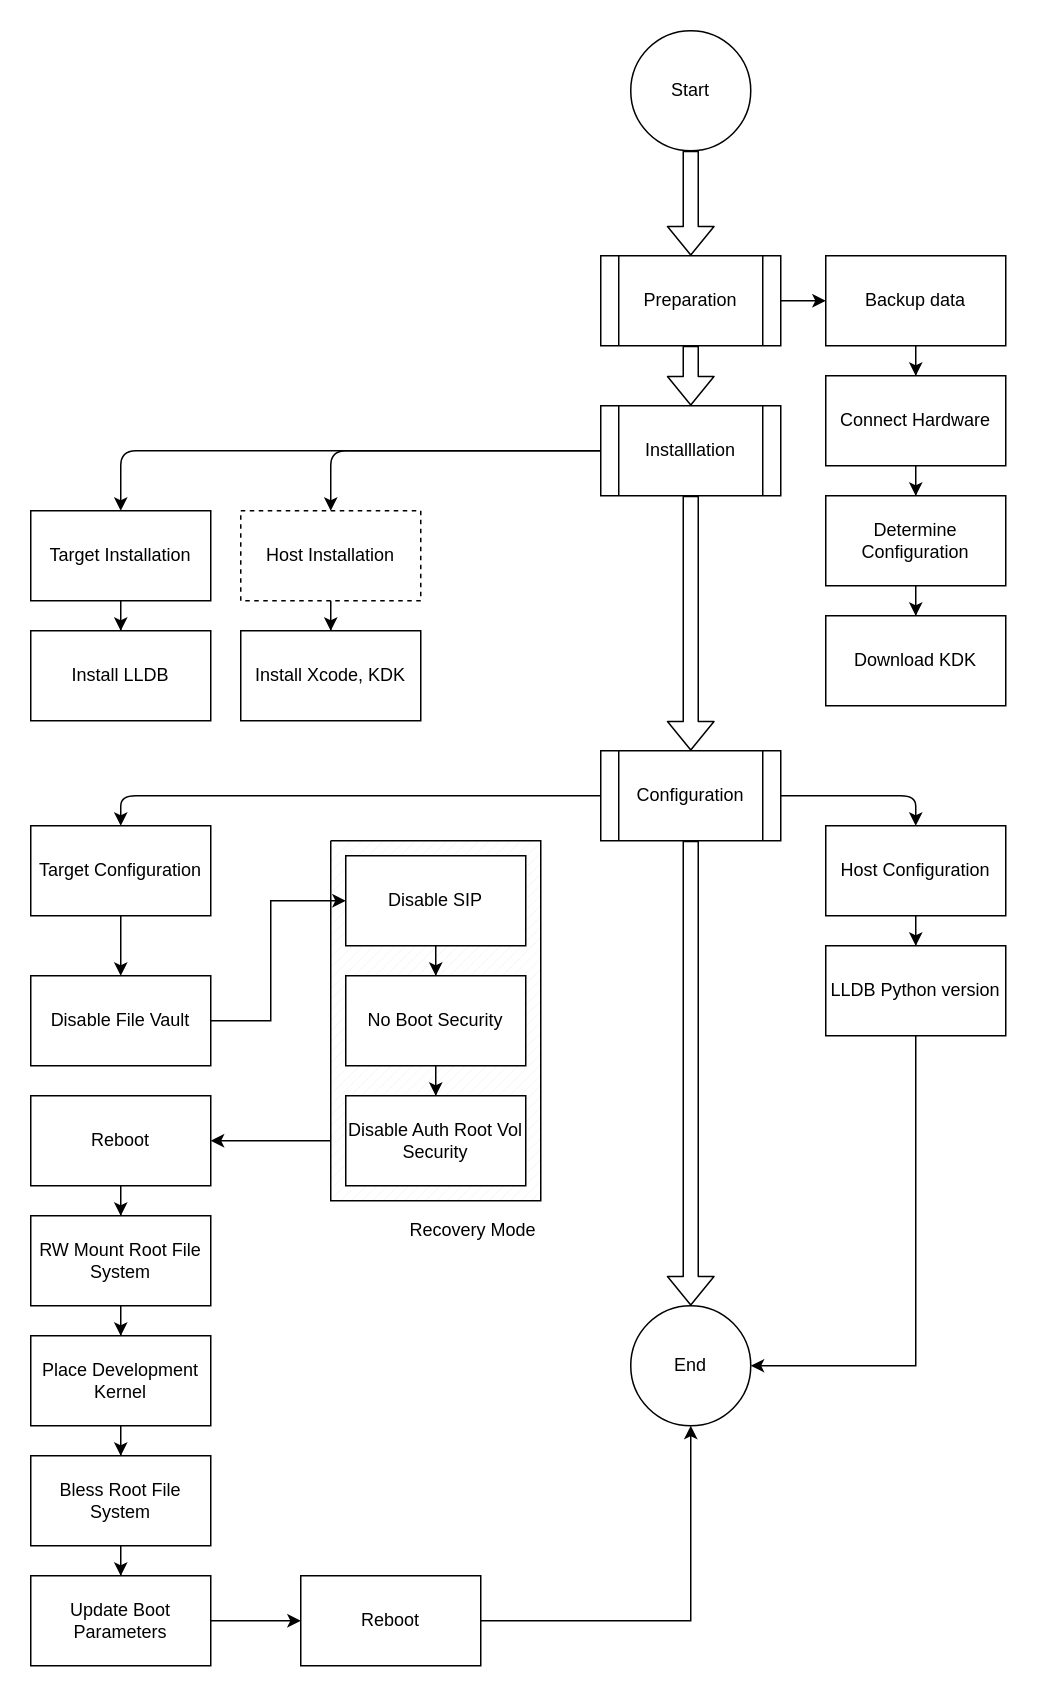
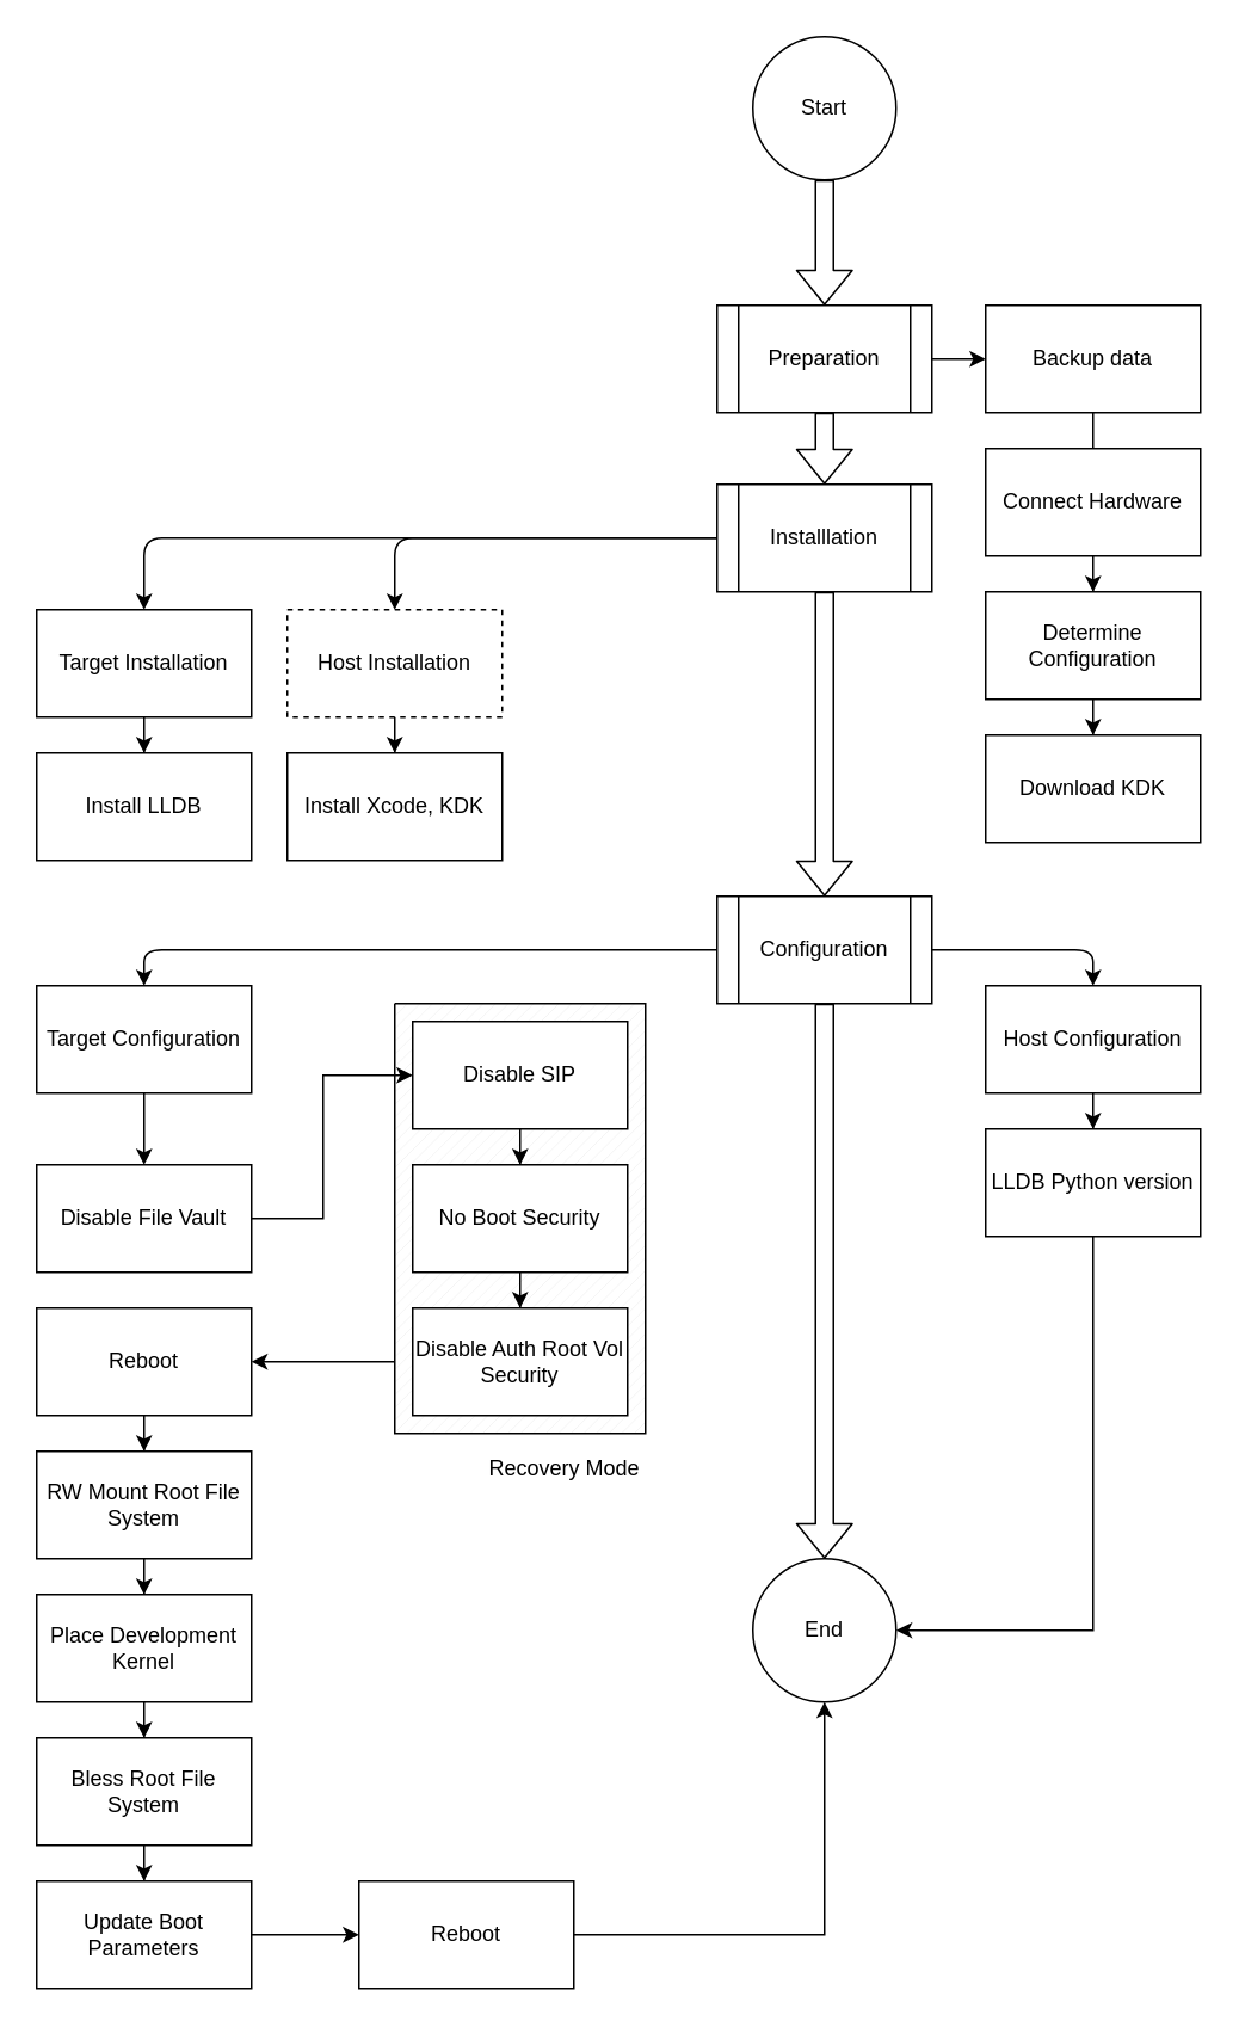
  <mxCell id="0" />
  <mxCell id="1" parent="0" />
  <mxCell id="2" value="" style="group" vertex="1" connectable="0" parent="1"><mxGeometry x="20" y="20" width="650" height="1090" as="geometry" /></mxCell>
  <mxCell id="3" value="RW Mount Root File System" style="rounded=0;whiteSpace=wrap;html=1;" parent="2" vertex="1"><mxGeometry y="790" width="120" height="60" as="geometry" /></mxCell>
  <mxCell id="4" value="Place Development Kernel" style="rounded=0;whiteSpace=wrap;html=1;" parent="2" vertex="1"><mxGeometry y="870" width="120" height="60" as="geometry" /></mxCell>
  <mxCell id="5" value="" style="edgeStyle=orthogonalEdgeStyle;rounded=0;orthogonalLoop=1;jettySize=auto;html=1;" parent="2" source="3" target="4" edge="1"><mxGeometry as="geometry" /></mxCell>
  <mxCell id="6" value="Bless Root File System" style="rounded=0;whiteSpace=wrap;html=1;" parent="2" vertex="1"><mxGeometry y="950" width="120" height="60" as="geometry" /></mxCell>
  <mxCell id="7" value="" style="edgeStyle=orthogonalEdgeStyle;rounded=0;orthogonalLoop=1;jettySize=auto;html=1;" parent="2" source="4" target="6" edge="1"><mxGeometry as="geometry" /></mxCell>
  <mxCell id="8" value="Update Boot Parameters" style="rounded=0;whiteSpace=wrap;html=1;" parent="2" vertex="1"><mxGeometry y="1030" width="120" height="60" as="geometry" /></mxCell>
  <mxCell id="9" value="" style="edgeStyle=orthogonalEdgeStyle;rounded=0;orthogonalLoop=1;jettySize=auto;html=1;" parent="2" source="6" target="8" edge="1"><mxGeometry as="geometry" /></mxCell>
  <mxCell id="10" value="Preparation" style="shape=process;whiteSpace=wrap;html=1;backgroundOutline=1;" parent="2" vertex="1"><mxGeometry x="380" y="150" width="120" height="60" as="geometry" /></mxCell>
  <mxCell id="11" value="Installlation" style="shape=process;whiteSpace=wrap;html=1;backgroundOutline=1;" parent="2" vertex="1"><mxGeometry x="380" y="250" width="120" height="60" as="geometry" /></mxCell>
  <mxCell id="12" value="" style="shape=flexArrow;endArrow=classic;html=1;exitX=0.5;exitY=1;exitDx=0;exitDy=0;entryX=0.5;entryY=0;entryDx=0;entryDy=0;" parent="2" source="10" target="11" edge="1"><mxGeometry width="50" height="50" as="geometry"><mxPoint x="410" y="550" as="sourcePoint" /><mxPoint x="460" y="500" as="targetPoint" /></mxGeometry></mxCell>
  <mxCell id="13" value="Target Installation" style="rounded=0;whiteSpace=wrap;html=1;" parent="2" vertex="1"><mxGeometry y="320" width="120" height="60" as="geometry" /></mxCell>
  <mxCell id="14" value="Host Installation" style="rounded=0;whiteSpace=wrap;html=1;dashed=1;" parent="2" vertex="1"><mxGeometry x="140" y="320" width="120" height="60" as="geometry" /></mxCell>
  <mxCell id="15" value="Install LLDB" style="rounded=0;whiteSpace=wrap;html=1;" parent="2" vertex="1"><mxGeometry y="400" width="120" height="60" as="geometry" /></mxCell>
  <mxCell id="16" value="" style="edgeStyle=orthogonalEdgeStyle;rounded=0;orthogonalLoop=1;jettySize=auto;html=1;" parent="2" source="13" target="15" edge="1"><mxGeometry as="geometry" /></mxCell>
  <mxCell id="17" value="Install Xcode, KDK" style="rounded=0;whiteSpace=wrap;html=1;" parent="2" vertex="1"><mxGeometry x="140" y="400" width="120" height="60" as="geometry" /></mxCell>
  <mxCell id="18" value="" style="edgeStyle=orthogonalEdgeStyle;rounded=0;orthogonalLoop=1;jettySize=auto;html=1;" parent="2" source="14" target="17" edge="1"><mxGeometry as="geometry" /></mxCell>
  <mxCell id="19" value="Start" style="ellipse;whiteSpace=wrap;html=1;aspect=fixed;" parent="2" vertex="1"><mxGeometry x="400" width="80" height="80" as="geometry" /></mxCell>
  <mxCell id="20" value="" style="shape=flexArrow;endArrow=classic;html=1;entryX=0.5;entryY=0;entryDx=0;entryDy=0;" parent="2" source="19" target="10" edge="1"><mxGeometry width="50" height="50" as="geometry"><mxPoint x="410" y="550" as="sourcePoint" /><mxPoint x="460" y="500" as="targetPoint" /></mxGeometry></mxCell>
  <mxCell id="21" value="" style="endArrow=classic;html=1;entryX=0.5;entryY=0;entryDx=0;entryDy=0;exitX=0;exitY=0.5;exitDx=0;exitDy=0;" parent="2" source="11" target="14" edge="1"><mxGeometry width="50" height="50" as="geometry"><mxPoint x="410" y="500" as="sourcePoint" /><mxPoint x="460" y="450" as="targetPoint" /><Array as="points"><mxPoint x="200" y="280" /><mxPoint x="200" y="320" /></Array></mxGeometry></mxCell>
  <mxCell id="22" value="Configuration" style="shape=process;whiteSpace=wrap;html=1;backgroundOutline=1;" parent="2" vertex="1"><mxGeometry x="380" y="480" width="120" height="60" as="geometry" /></mxCell>
  <mxCell id="23" value="" style="shape=flexArrow;endArrow=classic;html=1;exitX=0.5;exitY=1;exitDx=0;exitDy=0;entryX=0.5;entryY=0;entryDx=0;entryDy=0;" parent="2" source="11" target="22" edge="1"><mxGeometry width="50" height="50" as="geometry"><mxPoint x="410" y="500" as="sourcePoint" /><mxPoint x="460" y="450" as="targetPoint" /></mxGeometry></mxCell>
  <mxCell id="24" value="Target Configuration" style="rounded=0;whiteSpace=wrap;html=1;" parent="2" vertex="1"><mxGeometry y="530" width="120" height="60" as="geometry" /></mxCell>
  <mxCell id="25" value="Host Configuration" style="rounded=0;whiteSpace=wrap;html=1;" parent="2" vertex="1"><mxGeometry x="530" y="530" width="120" height="60" as="geometry" /></mxCell>
  <mxCell id="26" value="" style="endArrow=classic;html=1;exitX=0;exitY=0.5;exitDx=0;exitDy=0;entryX=0.5;entryY=0;entryDx=0;entryDy=0;" parent="2" source="22" target="24" edge="1"><mxGeometry width="50" height="50" as="geometry"><mxPoint x="267" y="605" as="sourcePoint" /><mxPoint x="40.04" y="652" as="targetPoint" /><Array as="points"><mxPoint x="60" y="510" /></Array></mxGeometry></mxCell>
  <mxCell id="27" value="" style="endArrow=classic;html=1;entryX=0.5;entryY=0;entryDx=0;entryDy=0;exitX=1;exitY=0.5;exitDx=0;exitDy=0;" parent="2" source="22" target="25" edge="1"><mxGeometry width="50" height="50" as="geometry"><mxPoint x="460" y="605" as="sourcePoint" /><mxPoint x="200" y="655" as="targetPoint" /><Array as="points"><mxPoint x="590" y="510" /></Array></mxGeometry></mxCell>
  <mxCell id="28" value="LLDB Python version" style="rounded=0;whiteSpace=wrap;html=1;" parent="2" vertex="1"><mxGeometry x="530" y="610" width="120" height="60" as="geometry" /></mxCell>
  <mxCell id="29" value="" style="edgeStyle=orthogonalEdgeStyle;rounded=0;orthogonalLoop=1;jettySize=auto;html=1;" parent="2" source="25" target="28" edge="1"><mxGeometry as="geometry" /></mxCell>
  <mxCell id="30" value="Backup data" style="rounded=0;whiteSpace=wrap;html=1;" parent="2" vertex="1"><mxGeometry x="530" y="150" width="120" height="60" as="geometry" /></mxCell>
  <mxCell id="31" style="edgeStyle=orthogonalEdgeStyle;rounded=0;orthogonalLoop=1;jettySize=auto;html=1;" parent="2" source="10" target="30" edge="1"><mxGeometry as="geometry" /></mxCell>
  <mxCell id="32" value="Connect Hardware" style="rounded=0;whiteSpace=wrap;html=1;" parent="2" vertex="1"><mxGeometry x="530" y="230" width="120" height="60" as="geometry" /></mxCell>
- <mxCell id="33" value="" style="edgeStyle=orthogonalEdgeStyle;rounded=0;orthogonalLoop=1;jettySize=auto;html=1;" parent="2" source="30" target="32" edge="1"><mxGeometry x="370" y="150" as="geometry" /></mxCell>
+ <mxCell id="33" value="" style="edgeStyle=orthogonalEdgeStyle;rounded=0;orthogonalLoop=1;jettySize=auto;html=1;endArrow=none;" parent="2" source="30" target="32" edge="1"><mxGeometry x="370" y="150" as="geometry" /></mxCell>
  <mxCell id="34" value="Determine Configuration" style="rounded=0;whiteSpace=wrap;html=1;" parent="2" vertex="1"><mxGeometry x="530" y="310" width="120" height="60" as="geometry" /></mxCell>
  <mxCell id="35" value="" style="edgeStyle=orthogonalEdgeStyle;rounded=0;orthogonalLoop=1;jettySize=auto;html=1;" parent="2" source="32" target="34" edge="1"><mxGeometry x="370" y="150" as="geometry" /></mxCell>
  <mxCell id="36" value="Download KDK" style="rounded=0;whiteSpace=wrap;html=1;" parent="2" vertex="1"><mxGeometry x="530" y="390" width="120" height="60" as="geometry" /></mxCell>
  <mxCell id="37" value="" style="edgeStyle=orthogonalEdgeStyle;rounded=0;orthogonalLoop=1;jettySize=auto;html=1;" parent="2" source="34" target="36" edge="1"><mxGeometry x="370" y="150" as="geometry" /></mxCell>
  <mxCell id="38" value="" style="endArrow=classic;html=1;entryX=0.5;entryY=0;entryDx=0;entryDy=0;exitX=0;exitY=0.5;exitDx=0;exitDy=0;" parent="2" source="11" target="13" edge="1"><mxGeometry width="50" height="50" as="geometry"><mxPoint x="350" y="480" as="sourcePoint" /><mxPoint x="400" y="430" as="targetPoint" /><Array as="points"><mxPoint x="60" y="280" /></Array></mxGeometry></mxCell>
  <mxCell id="39" value="Reboot" style="rounded=0;whiteSpace=wrap;html=1;" parent="2" vertex="1"><mxGeometry x="180" y="1030" width="120" height="60" as="geometry" /></mxCell>
  <mxCell id="40" value="" style="edgeStyle=orthogonalEdgeStyle;rounded=0;orthogonalLoop=1;jettySize=auto;html=1;" parent="2" source="8" target="39" edge="1"><mxGeometry as="geometry" /></mxCell>
  <mxCell id="41" style="edgeStyle=orthogonalEdgeStyle;rounded=0;orthogonalLoop=1;jettySize=auto;html=1;entryX=0.5;entryY=0;entryDx=0;entryDy=0;" parent="2" source="42" target="3" edge="1"><mxGeometry as="geometry" /></mxCell>
  <mxCell id="42" value="Reboot" style="rounded=0;whiteSpace=wrap;html=1;" parent="2" vertex="1"><mxGeometry y="710" width="120" height="60" as="geometry" /></mxCell>
  <mxCell id="43" value="" style="edgeStyle=orthogonalEdgeStyle;rounded=0;orthogonalLoop=1;jettySize=auto;html=1;" parent="2" source="55" target="42" edge="1"><mxGeometry as="geometry" /></mxCell>
  <mxCell id="44" value="End" style="ellipse;whiteSpace=wrap;html=1;aspect=fixed;" parent="2" vertex="1"><mxGeometry x="400" y="850" width="80" height="80" as="geometry" /></mxCell>
  <mxCell id="45" value="" style="shape=flexArrow;endArrow=classic;html=1;entryX=0.5;entryY=0;entryDx=0;entryDy=0;exitX=0.5;exitY=1;exitDx=0;exitDy=0;" parent="2" source="22" target="44" edge="1"><mxGeometry width="50" height="50" as="geometry"><mxPoint x="350" y="540" as="sourcePoint" /><mxPoint x="400" y="490" as="targetPoint" /></mxGeometry></mxCell>
  <mxCell id="46" style="edgeStyle=orthogonalEdgeStyle;rounded=0;orthogonalLoop=1;jettySize=auto;html=1;entryX=1;entryY=0.5;entryDx=0;entryDy=0;" parent="2" source="28" target="44" edge="1"><mxGeometry as="geometry"><Array as="points"><mxPoint x="590" y="890" /></Array></mxGeometry></mxCell>
  <mxCell id="47" style="edgeStyle=orthogonalEdgeStyle;rounded=0;orthogonalLoop=1;jettySize=auto;html=1;entryX=0.5;entryY=1;entryDx=0;entryDy=0;" parent="2" source="39" target="44" edge="1"><mxGeometry as="geometry" /></mxCell>
  <mxCell id="48" value="Disable File Vault" style="rounded=0;whiteSpace=wrap;html=1;" vertex="1" parent="2"><mxGeometry y="630" width="120" height="60" as="geometry" /></mxCell>
  <mxCell id="49" value="" style="edgeStyle=orthogonalEdgeStyle;rounded=0;orthogonalLoop=1;jettySize=auto;html=1;entryX=0.5;entryY=0;entryDx=0;entryDy=0;" parent="2" source="24" target="48" edge="1"><mxGeometry as="geometry"><mxPoint x="110" y="630" as="targetPoint" /></mxGeometry></mxCell>
  <mxCell id="50" value="" style="group" vertex="1" connectable="0" parent="2"><mxGeometry x="200" y="540" width="140" height="240" as="geometry" /></mxCell>
  <mxCell id="51" value="" style="verticalLabelPosition=bottom;verticalAlign=top;html=1;shape=mxgraph.basic.patternFillRect;fillStyle=diag;step=5;fillStrokeWidth=0.2;fillStrokeColor=#dddddd;" vertex="1" parent="50"><mxGeometry width="140" height="240" as="geometry" /></mxCell>
  <mxCell id="52" value="Disable SIP" style="rounded=0;whiteSpace=wrap;html=1;" parent="50" vertex="1"><mxGeometry x="10" y="10" width="120" height="60" as="geometry" /></mxCell>
  <mxCell id="53" value="No Boot Security" style="rounded=0;whiteSpace=wrap;html=1;" parent="50" vertex="1"><mxGeometry x="10" y="90" width="120" height="60" as="geometry" /></mxCell>
  <mxCell id="54" value="" style="edgeStyle=orthogonalEdgeStyle;rounded=0;orthogonalLoop=1;jettySize=auto;html=1;" parent="50" source="52" target="53" edge="1"><mxGeometry x="-230" y="-540" as="geometry" /></mxCell>
  <mxCell id="55" value="Disable Auth Root Vol Security" style="rounded=0;whiteSpace=wrap;html=1;" parent="50" vertex="1"><mxGeometry x="10" y="170" width="120" height="60" as="geometry" /></mxCell>
  <mxCell id="56" value="" style="edgeStyle=orthogonalEdgeStyle;rounded=0;orthogonalLoop=1;jettySize=auto;html=1;" parent="50" source="53" target="55" edge="1"><mxGeometry x="-230" y="-540" as="geometry" /></mxCell>
  <mxCell id="57" value="" style="edgeStyle=orthogonalEdgeStyle;rounded=0;orthogonalLoop=1;jettySize=auto;html=1;exitX=1;exitY=0.5;exitDx=0;exitDy=0;" parent="2" source="48" target="52" edge="1"><mxGeometry as="geometry"><Array as="points"><mxPoint x="160" y="660" /><mxPoint x="160" y="580" /></Array><mxPoint x="170" y="660" as="sourcePoint" /></mxGeometry></mxCell>
  <mxCell id="58" value="Recovery Mode" style="text;html=1;strokeColor=none;fillColor=none;align=center;verticalAlign=middle;whiteSpace=wrap;rounded=0;labelPosition=center;verticalLabelPosition=middle;" vertex="1" parent="2"><mxGeometry x="240" y="790" width="110" height="20" as="geometry" /></mxCell>
  <mxCell id="59" style="edgeStyle=orthogonalEdgeStyle;rounded=0;orthogonalLoop=1;jettySize=auto;html=1;exitX=0.5;exitY=1;exitDx=0;exitDy=0;" edge="1" parent="2" source="58" target="58"><mxGeometry relative="1" as="geometry" /></mxCell>
